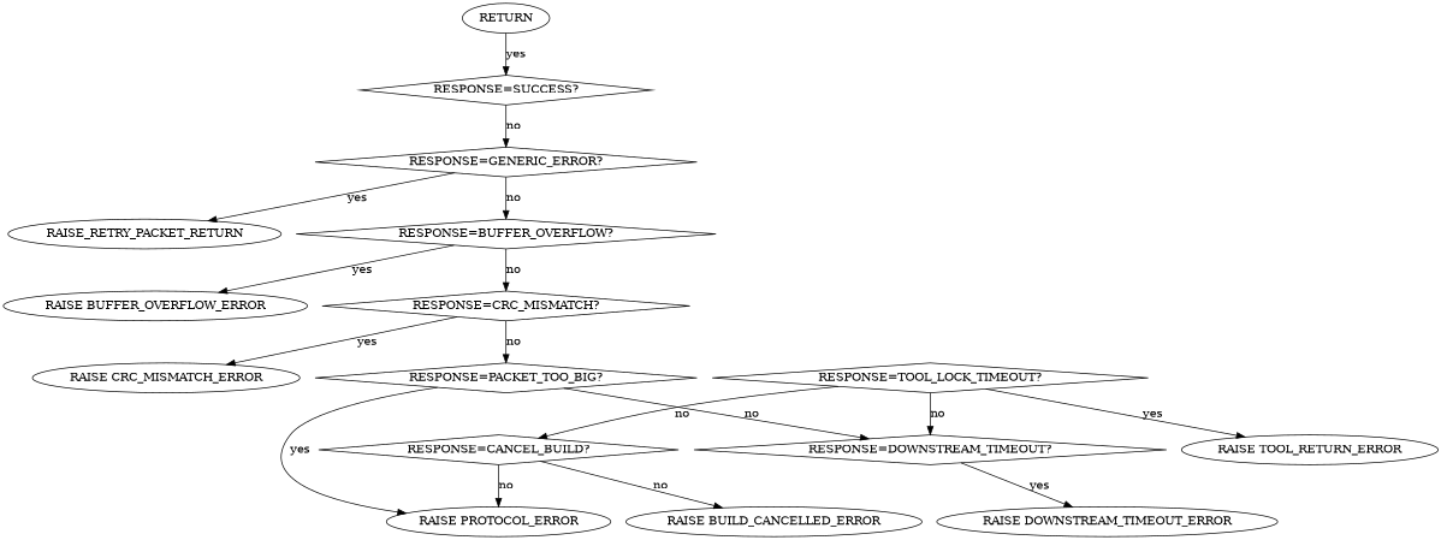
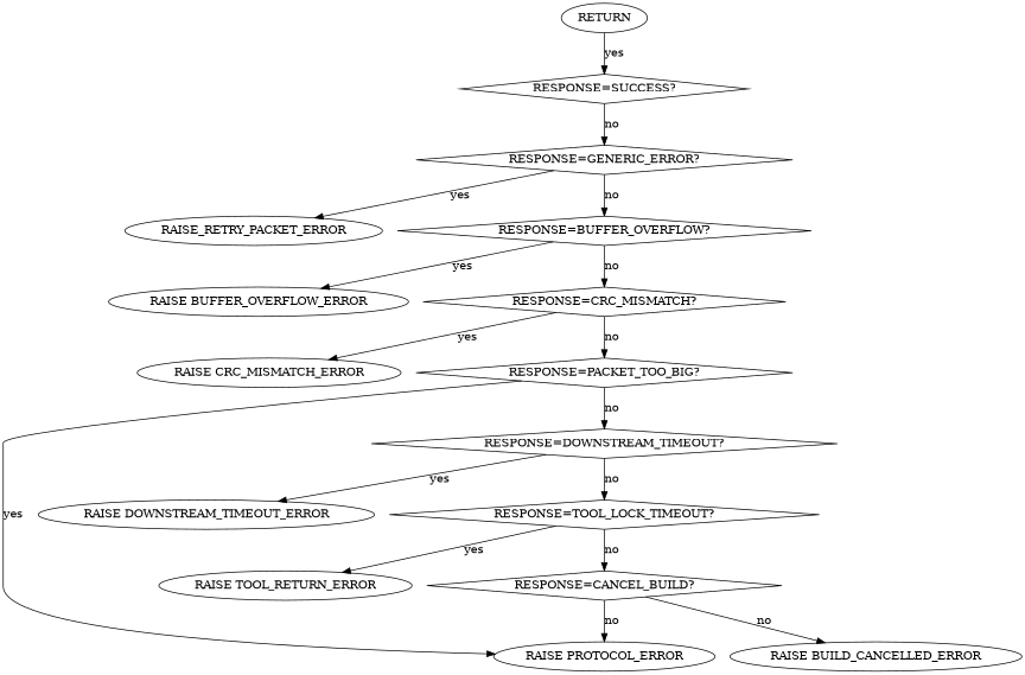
  digraph {
    rankdir=TB
    "RESPONSE=SUCCESS?" [shape=diamond]
    "RESPONSE=GENERIC_ERROR?" [shape=diamond]
    RETURN
-   RAISE_RETRY_PACKET_ERROR [label=RAISE_RETRY_PACKET_RETURN]
+   RAISE_RETRY_PACKET_ERROR
    "RESPONSE=BUFFER_OVERFLOW?" [shape=diamond]
    "RAISE BUFFER_OVERFLOW_ERROR"
    "RESPONSE=CRC_MISMATCH?" [shape=diamond]
    "RAISE CRC_MISMATCH_ERROR"
    "RESPONSE=PACKET_TOO_BIG?" [shape=diamond]
    "RAISE PROTOCOL_ERROR"
    "RESPONSE=DOWNSTREAM_TIMEOUT?" [shape=diamond]
    "RAISE DOWNSTREAM_TIMEOUT_ERROR"
    "RESPONSE=TOOL_LOCK_TIMEOUT?" [shape=diamond]
    n14 [label="RAISE TOOL_RETURN_ERROR"]
    "RESPONSE=CANCEL_BUILD?" [shape=diamond]
    "RAISE BUILD_CANCELLED_ERROR"
    "RESPONSE=SUCCESS?" -> "RESPONSE=GENERIC_ERROR?" [label=no weight=10]
    "RESPONSE=GENERIC_ERROR?" -> RAISE_RETRY_PACKET_ERROR [label=yes]
    "RESPONSE=GENERIC_ERROR?" -> "RESPONSE=BUFFER_OVERFLOW?" [label=no weight=10]
    RETURN -> "RESPONSE=SUCCESS?" [label=yes]
    "RESPONSE=BUFFER_OVERFLOW?" -> "RAISE BUFFER_OVERFLOW_ERROR" [label=yes]
    "RESPONSE=BUFFER_OVERFLOW?" -> "RESPONSE=CRC_MISMATCH?" [label=no weight=10]
    "RESPONSE=CRC_MISMATCH?" -> "RAISE CRC_MISMATCH_ERROR" [label=yes]
    "RESPONSE=CRC_MISMATCH?" -> "RESPONSE=PACKET_TOO_BIG?" [label=no weight=10]
    "RESPONSE=PACKET_TOO_BIG?" -> "RAISE PROTOCOL_ERROR" [label=yes]
    "RESPONSE=PACKET_TOO_BIG?" -> "RESPONSE=DOWNSTREAM_TIMEOUT?" [label=no weight=10]
    "RESPONSE=DOWNSTREAM_TIMEOUT?" -> "RAISE DOWNSTREAM_TIMEOUT_ERROR" [label=yes]
-   "RESPONSE=TOOL_LOCK_TIMEOUT?" -> "RESPONSE=DOWNSTREAM_TIMEOUT?" [label=no weight=10]
+   "RESPONSE=DOWNSTREAM_TIMEOUT?" -> "RESPONSE=TOOL_LOCK_TIMEOUT?" [label=no weight=10]
    "RESPONSE=TOOL_LOCK_TIMEOUT?" -> n14 [label=yes]
    "RESPONSE=TOOL_LOCK_TIMEOUT?" -> "RESPONSE=CANCEL_BUILD?" [label=no weight=10]
    "RESPONSE=CANCEL_BUILD?" -> "RAISE PROTOCOL_ERROR" [label=no weight=10]
    "RESPONSE=CANCEL_BUILD?" -> "RAISE BUILD_CANCELLED_ERROR" [label=no]
  }
